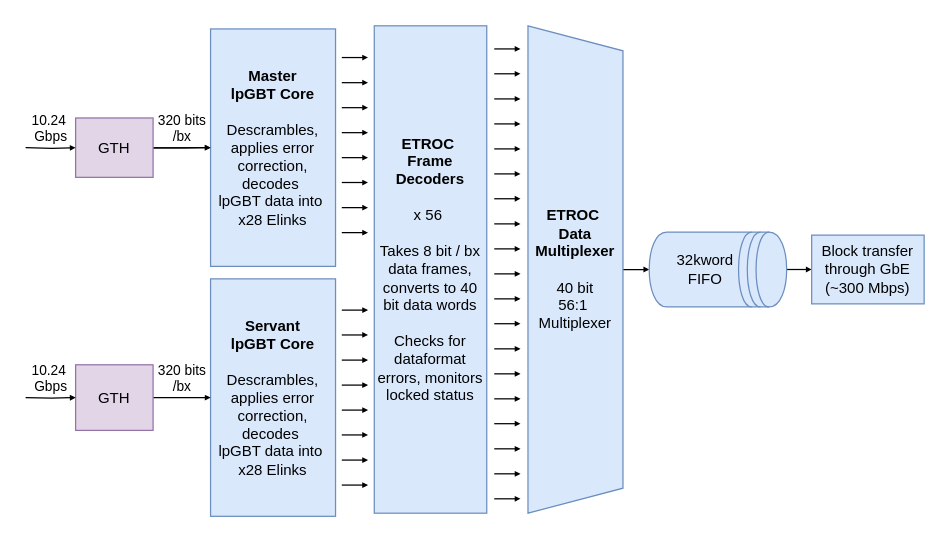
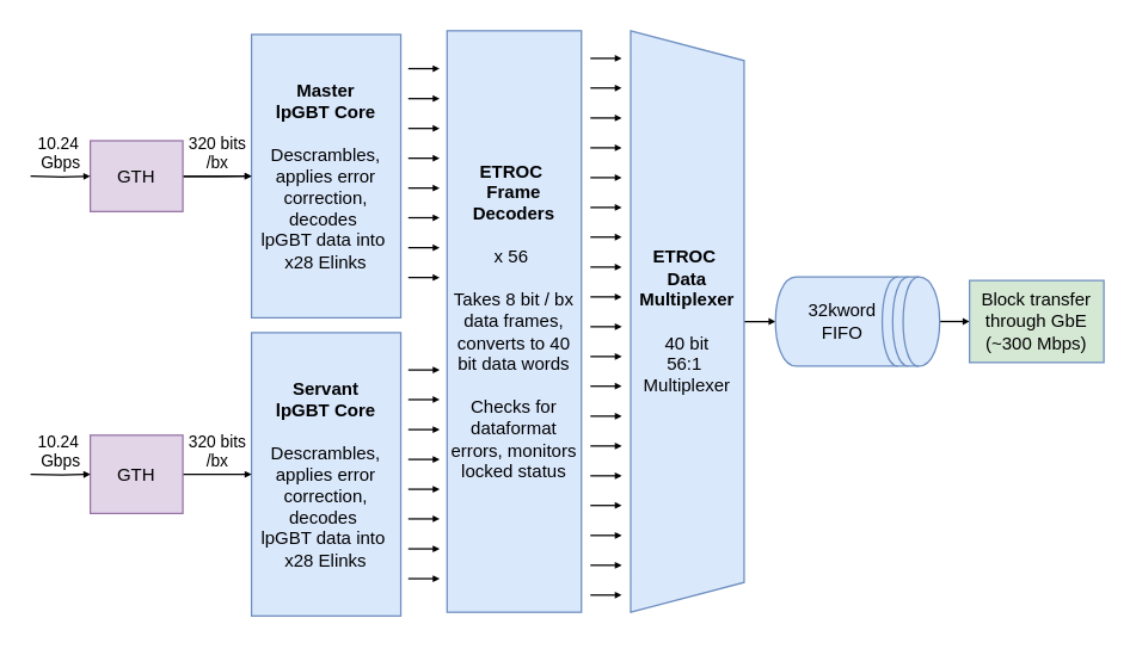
  <mxCell id="0" />
  <mxCell id="1" parent="0" />
  <mxCell id="2" value="&lt;b&gt;Master&lt;br&gt;lpGBT Core&lt;/b&gt;&lt;br&gt;&lt;br&gt;Descrambles, applies error correction, decodes&amp;nbsp;&lt;br&gt;lpGBT data into&amp;nbsp;&lt;br&gt;x28 Elinks" style="rounded=0;whiteSpace=wrap;html=1;fillColor=#dae8fc;strokeColor=#6c8ebf;" vertex="1" parent="1"><mxGeometry x="168" y="22.5" width="100" height="190" as="geometry" /></mxCell>
  <mxCell id="3" value="&lt;b&gt;Servant&lt;br&gt;lpGBT Core&lt;/b&gt;&lt;br&gt;&lt;br&gt;Descrambles, applies error correction, decodes&amp;nbsp;&lt;br&gt;lpGBT data into&amp;nbsp;&lt;br&gt;x28&amp;nbsp;Elinks" style="rounded=0;whiteSpace=wrap;html=1;fillColor=#dae8fc;strokeColor=#6c8ebf;" vertex="1" parent="1"><mxGeometry x="168" y="222.5" width="100" height="190" as="geometry" /></mxCell>
  <mxCell id="4" value="&lt;b&gt;ETROC&amp;nbsp;&lt;br&gt;Frame Decoders&lt;/b&gt;&lt;br&gt;&lt;br&gt;x 56&amp;nbsp;&lt;br&gt;&lt;br&gt;Takes 8 bit / bx data frames, converts to 40 bit data words&lt;br&gt;&lt;br&gt;Checks for dataformat errors, monitors locked status" style="rounded=0;whiteSpace=wrap;html=1;fillColor=#dae8fc;strokeColor=#6c8ebf;" vertex="1" parent="1"><mxGeometry x="299" y="20" width="90" height="390" as="geometry" /></mxCell>
  <mxCell id="5" style="edgeStyle=orthogonalEdgeStyle;shape=connector;rounded=0;orthogonalLoop=1;jettySize=auto;html=1;entryX=0.5;entryY=1;entryDx=0;entryDy=0;labelBackgroundColor=default;strokeColor=default;fontFamily=Helvetica;fontSize=11;fontColor=default;endArrow=block;endFill=1;startSize=5;endSize=2;" edge="1" parent="1" source="6" target="8"><mxGeometry relative="1" as="geometry" /></mxCell>
  <mxCell id="6" value="&lt;b&gt;ETROC&amp;nbsp;&lt;br&gt;Data&lt;br&gt;Multiplexer&lt;/b&gt;&lt;br&gt;&lt;br&gt;40 bit &lt;br&gt;56:1&amp;nbsp;&lt;br&gt;Multiplexer" style="shape=trapezoid;perimeter=trapezoidPerimeter;whiteSpace=wrap;html=1;fixedSize=1;fillColor=#dae8fc;strokeColor=#6c8ebf;rotation=0;labelPosition=center;verticalLabelPosition=middle;align=center;verticalAlign=middle;direction=south;" vertex="1" parent="1"><mxGeometry x="422" y="20" width="76" height="390" as="geometry" /></mxCell>
  <mxCell id="7" style="edgeStyle=orthogonalEdgeStyle;shape=connector;rounded=0;orthogonalLoop=1;jettySize=auto;html=1;exitX=0.5;exitY=0;exitDx=0;exitDy=0;entryX=0;entryY=0.5;entryDx=0;entryDy=0;labelBackgroundColor=default;strokeColor=default;fontFamily=Helvetica;fontSize=11;fontColor=default;endArrow=block;endFill=1;startSize=5;endSize=2;" edge="1" parent="1" source="8" target="9"><mxGeometry relative="1" as="geometry" /></mxCell>
  <mxCell id="8" value="32kword&lt;br&gt;FIFO" style="shape=datastore;whiteSpace=wrap;html=1;fillColor=#dae8fc;rotation=0;strokeColor=#6c8ebf;direction=south;" vertex="1" parent="1"><mxGeometry x="519" y="185" width="110" height="60" as="geometry" /></mxCell>
- <mxCell id="9" value="Block transfer through GbE&lt;br&gt;(~300 Mbps)" style="rounded=0;whiteSpace=wrap;html=1;fillColor=#dae8fc;strokeColor=#6c8ebf;" vertex="1" parent="1"><mxGeometry x="649" y="187.5" width="90" height="55" as="geometry" /></mxCell>
+ <mxCell id="9" value="Block transfer through GbE&lt;br&gt;(~300 Mbps)" style="rounded=0;whiteSpace=wrap;html=1;fillColor=#d5e8d4;strokeColor=#6c8ebf;" vertex="1" parent="1"><mxGeometry x="649" y="187.5" width="90" height="55" as="geometry" /></mxCell>
  <mxCell id="10" style="edgeStyle=orthogonalEdgeStyle;rounded=0;orthogonalLoop=1;jettySize=auto;html=1;exitX=0.5;exitY=0;exitDx=0;exitDy=0;entryX=0.5;entryY=1;entryDx=0;entryDy=0;endArrow=block;endFill=1;strokeWidth=1;startSize=5;endSize=2;" edge="1" parent="1"><mxGeometry relative="1" as="geometry"><mxPoint x="395" y="38.5" as="sourcePoint" /><mxPoint x="416" y="38.5" as="targetPoint" /></mxGeometry></mxCell>
  <mxCell id="11" style="edgeStyle=orthogonalEdgeStyle;rounded=0;orthogonalLoop=1;jettySize=auto;html=1;exitX=0.5;exitY=0;exitDx=0;exitDy=0;entryX=0.5;entryY=1;entryDx=0;entryDy=0;endArrow=block;endFill=1;strokeWidth=1;startSize=5;endSize=2;" edge="1" parent="1"><mxGeometry relative="1" as="geometry"><mxPoint x="395" y="58.39" as="sourcePoint" /><mxPoint x="416" y="58.39" as="targetPoint" /></mxGeometry></mxCell>
  <mxCell id="12" style="edgeStyle=orthogonalEdgeStyle;rounded=0;orthogonalLoop=1;jettySize=auto;html=1;exitX=0.5;exitY=0;exitDx=0;exitDy=0;entryX=0.5;entryY=1;entryDx=0;entryDy=0;endArrow=block;endFill=1;strokeWidth=1;startSize=5;endSize=2;" edge="1" parent="1"><mxGeometry relative="1" as="geometry"><mxPoint x="395" y="78.5" as="sourcePoint" /><mxPoint x="416" y="78.5" as="targetPoint" /></mxGeometry></mxCell>
  <mxCell id="13" style="edgeStyle=orthogonalEdgeStyle;rounded=0;orthogonalLoop=1;jettySize=auto;html=1;exitX=0.5;exitY=0;exitDx=0;exitDy=0;entryX=0.5;entryY=1;entryDx=0;entryDy=0;endArrow=block;endFill=1;strokeWidth=1;startSize=5;endSize=2;" edge="1" parent="1"><mxGeometry relative="1" as="geometry"><mxPoint x="395" y="98.5" as="sourcePoint" /><mxPoint x="416" y="98.5" as="targetPoint" /></mxGeometry></mxCell>
  <mxCell id="14" style="edgeStyle=orthogonalEdgeStyle;rounded=0;orthogonalLoop=1;jettySize=auto;html=1;exitX=0.5;exitY=0;exitDx=0;exitDy=0;entryX=0.5;entryY=1;entryDx=0;entryDy=0;endArrow=block;endFill=1;strokeWidth=1;startSize=5;endSize=2;" edge="1" parent="1"><mxGeometry relative="1" as="geometry"><mxPoint x="395" y="118.5" as="sourcePoint" /><mxPoint x="416" y="118.5" as="targetPoint" /></mxGeometry></mxCell>
  <mxCell id="15" style="edgeStyle=orthogonalEdgeStyle;rounded=0;orthogonalLoop=1;jettySize=auto;html=1;exitX=0.5;exitY=0;exitDx=0;exitDy=0;entryX=0.5;entryY=1;entryDx=0;entryDy=0;endArrow=block;endFill=1;strokeWidth=1;startSize=5;endSize=2;" edge="1" parent="1"><mxGeometry relative="1" as="geometry"><mxPoint x="395" y="138.5" as="sourcePoint" /><mxPoint x="416" y="138.5" as="targetPoint" /></mxGeometry></mxCell>
  <mxCell id="16" style="edgeStyle=orthogonalEdgeStyle;rounded=0;orthogonalLoop=1;jettySize=auto;html=1;exitX=0.5;exitY=0;exitDx=0;exitDy=0;entryX=0.5;entryY=1;entryDx=0;entryDy=0;endArrow=block;endFill=1;strokeWidth=1;startSize=5;endSize=2;" edge="1" parent="1"><mxGeometry relative="1" as="geometry"><mxPoint x="395" y="158.39" as="sourcePoint" /><mxPoint x="416" y="158.39" as="targetPoint" /></mxGeometry></mxCell>
  <mxCell id="17" style="edgeStyle=orthogonalEdgeStyle;rounded=0;orthogonalLoop=1;jettySize=auto;html=1;exitX=0.5;exitY=0;exitDx=0;exitDy=0;entryX=0.5;entryY=1;entryDx=0;entryDy=0;endArrow=block;endFill=1;strokeWidth=1;startSize=5;endSize=2;" edge="1" parent="1"><mxGeometry relative="1" as="geometry"><mxPoint x="395" y="178.5" as="sourcePoint" /><mxPoint x="416" y="178.5" as="targetPoint" /></mxGeometry></mxCell>
  <mxCell id="18" style="edgeStyle=orthogonalEdgeStyle;rounded=0;orthogonalLoop=1;jettySize=auto;html=1;exitX=0.5;exitY=0;exitDx=0;exitDy=0;entryX=0.5;entryY=1;entryDx=0;entryDy=0;endArrow=block;endFill=1;strokeWidth=1;startSize=5;endSize=2;" edge="1" parent="1"><mxGeometry relative="1" as="geometry"><mxPoint x="395" y="198.5" as="sourcePoint" /><mxPoint x="416" y="198.5" as="targetPoint" /></mxGeometry></mxCell>
  <mxCell id="19" style="edgeStyle=orthogonalEdgeStyle;rounded=0;orthogonalLoop=1;jettySize=auto;html=1;exitX=0.5;exitY=0;exitDx=0;exitDy=0;entryX=0.5;entryY=1;entryDx=0;entryDy=0;endArrow=block;endFill=1;strokeWidth=1;startSize=5;endSize=2;" edge="1" parent="1"><mxGeometry relative="1" as="geometry"><mxPoint x="395" y="218.5" as="sourcePoint" /><mxPoint x="416" y="218.5" as="targetPoint" /></mxGeometry></mxCell>
  <mxCell id="20" style="edgeStyle=orthogonalEdgeStyle;rounded=0;orthogonalLoop=1;jettySize=auto;html=1;exitX=0.5;exitY=0;exitDx=0;exitDy=0;entryX=0.5;entryY=1;entryDx=0;entryDy=0;endArrow=block;endFill=1;strokeWidth=1;startSize=5;endSize=2;" edge="1" parent="1"><mxGeometry relative="1" as="geometry"><mxPoint x="395" y="238.5" as="sourcePoint" /><mxPoint x="416" y="238.5" as="targetPoint" /></mxGeometry></mxCell>
  <mxCell id="21" style="edgeStyle=orthogonalEdgeStyle;rounded=0;orthogonalLoop=1;jettySize=auto;html=1;exitX=0.5;exitY=0;exitDx=0;exitDy=0;entryX=0.5;entryY=1;entryDx=0;entryDy=0;endArrow=block;endFill=1;strokeWidth=1;startSize=5;endSize=2;" edge="1" parent="1"><mxGeometry relative="1" as="geometry"><mxPoint x="395" y="258.39" as="sourcePoint" /><mxPoint x="416" y="258.39" as="targetPoint" /></mxGeometry></mxCell>
  <mxCell id="22" style="edgeStyle=orthogonalEdgeStyle;rounded=0;orthogonalLoop=1;jettySize=auto;html=1;exitX=0.5;exitY=0;exitDx=0;exitDy=0;entryX=0.5;entryY=1;entryDx=0;entryDy=0;endArrow=block;endFill=1;strokeWidth=1;startSize=5;endSize=2;" edge="1" parent="1"><mxGeometry relative="1" as="geometry"><mxPoint x="395" y="278.5" as="sourcePoint" /><mxPoint x="416" y="278.5" as="targetPoint" /></mxGeometry></mxCell>
  <mxCell id="23" style="edgeStyle=orthogonalEdgeStyle;rounded=0;orthogonalLoop=1;jettySize=auto;html=1;exitX=0.5;exitY=0;exitDx=0;exitDy=0;entryX=0.5;entryY=1;entryDx=0;entryDy=0;endArrow=block;endFill=1;strokeWidth=1;startSize=5;endSize=2;" edge="1" parent="1"><mxGeometry relative="1" as="geometry"><mxPoint x="395" y="298.5" as="sourcePoint" /><mxPoint x="416" y="298.5" as="targetPoint" /></mxGeometry></mxCell>
  <mxCell id="24" style="edgeStyle=orthogonalEdgeStyle;rounded=0;orthogonalLoop=1;jettySize=auto;html=1;exitX=0.5;exitY=0;exitDx=0;exitDy=0;entryX=0.5;entryY=1;entryDx=0;entryDy=0;endArrow=block;endFill=1;strokeWidth=1;startSize=5;endSize=2;" edge="1" parent="1"><mxGeometry relative="1" as="geometry"><mxPoint x="395" y="318.5" as="sourcePoint" /><mxPoint x="416" y="318.5" as="targetPoint" /></mxGeometry></mxCell>
  <mxCell id="25" style="edgeStyle=orthogonalEdgeStyle;rounded=0;orthogonalLoop=1;jettySize=auto;html=1;exitX=0.5;exitY=0;exitDx=0;exitDy=0;entryX=0.5;entryY=1;entryDx=0;entryDy=0;endArrow=block;endFill=1;strokeWidth=1;startSize=5;endSize=2;" edge="1" parent="1"><mxGeometry relative="1" as="geometry"><mxPoint x="395" y="338.39" as="sourcePoint" /><mxPoint x="416" y="338.39" as="targetPoint" /></mxGeometry></mxCell>
  <mxCell id="26" style="edgeStyle=orthogonalEdgeStyle;rounded=0;orthogonalLoop=1;jettySize=auto;html=1;exitX=0.5;exitY=0;exitDx=0;exitDy=0;entryX=0.5;entryY=1;entryDx=0;entryDy=0;endArrow=block;endFill=1;strokeWidth=1;startSize=5;endSize=2;" edge="1" parent="1"><mxGeometry relative="1" as="geometry"><mxPoint x="395" y="358.5" as="sourcePoint" /><mxPoint x="416" y="358.5" as="targetPoint" /></mxGeometry></mxCell>
  <mxCell id="27" style="edgeStyle=orthogonalEdgeStyle;rounded=0;orthogonalLoop=1;jettySize=auto;html=1;exitX=0.5;exitY=0;exitDx=0;exitDy=0;entryX=0.5;entryY=1;entryDx=0;entryDy=0;endArrow=block;endFill=1;strokeWidth=1;startSize=5;endSize=2;" edge="1" parent="1"><mxGeometry relative="1" as="geometry"><mxPoint x="395" y="378.5" as="sourcePoint" /><mxPoint x="416" y="378.5" as="targetPoint" /></mxGeometry></mxCell>
  <mxCell id="28" style="edgeStyle=orthogonalEdgeStyle;rounded=0;orthogonalLoop=1;jettySize=auto;html=1;exitX=0.5;exitY=0;exitDx=0;exitDy=0;entryX=0.5;entryY=1;entryDx=0;entryDy=0;endArrow=block;endFill=1;strokeWidth=1;startSize=5;endSize=2;" edge="1" parent="1"><mxGeometry relative="1" as="geometry"><mxPoint x="395" y="398.5" as="sourcePoint" /><mxPoint x="416" y="398.5" as="targetPoint" /></mxGeometry></mxCell>
  <mxCell id="29" style="edgeStyle=orthogonalEdgeStyle;rounded=0;orthogonalLoop=1;jettySize=auto;html=1;exitX=0.5;exitY=0;exitDx=0;exitDy=0;entryX=0.5;entryY=1;entryDx=0;entryDy=0;endArrow=block;endFill=1;strokeWidth=1;startSize=5;endSize=2;" edge="1" parent="1"><mxGeometry relative="1" as="geometry"><mxPoint x="273" y="45.39" as="sourcePoint" /><mxPoint x="294" y="45.39" as="targetPoint" /></mxGeometry></mxCell>
  <mxCell id="30" style="edgeStyle=orthogonalEdgeStyle;rounded=0;orthogonalLoop=1;jettySize=auto;html=1;exitX=0.5;exitY=0;exitDx=0;exitDy=0;entryX=0.5;entryY=1;entryDx=0;entryDy=0;endArrow=block;endFill=1;strokeWidth=1;startSize=5;endSize=2;" edge="1" parent="1"><mxGeometry relative="1" as="geometry"><mxPoint x="273" y="65.5" as="sourcePoint" /><mxPoint x="294" y="65.5" as="targetPoint" /></mxGeometry></mxCell>
  <mxCell id="31" style="edgeStyle=orthogonalEdgeStyle;rounded=0;orthogonalLoop=1;jettySize=auto;html=1;exitX=0.5;exitY=0;exitDx=0;exitDy=0;entryX=0.5;entryY=1;entryDx=0;entryDy=0;endArrow=block;endFill=1;strokeWidth=1;startSize=5;endSize=2;" edge="1" parent="1"><mxGeometry relative="1" as="geometry"><mxPoint x="273" y="85.5" as="sourcePoint" /><mxPoint x="294" y="85.5" as="targetPoint" /></mxGeometry></mxCell>
  <mxCell id="32" style="edgeStyle=orthogonalEdgeStyle;rounded=0;orthogonalLoop=1;jettySize=auto;html=1;exitX=0.5;exitY=0;exitDx=0;exitDy=0;entryX=0.5;entryY=1;entryDx=0;entryDy=0;endArrow=block;endFill=1;strokeWidth=1;startSize=5;endSize=2;" edge="1" parent="1"><mxGeometry relative="1" as="geometry"><mxPoint x="273" y="105.5" as="sourcePoint" /><mxPoint x="294" y="105.5" as="targetPoint" /></mxGeometry></mxCell>
  <mxCell id="33" style="edgeStyle=orthogonalEdgeStyle;rounded=0;orthogonalLoop=1;jettySize=auto;html=1;exitX=0.5;exitY=0;exitDx=0;exitDy=0;entryX=0.5;entryY=1;entryDx=0;entryDy=0;endArrow=block;endFill=1;strokeWidth=1;startSize=5;endSize=2;" edge="1" parent="1"><mxGeometry relative="1" as="geometry"><mxPoint x="273" y="125.5" as="sourcePoint" /><mxPoint x="294" y="125.5" as="targetPoint" /></mxGeometry></mxCell>
  <mxCell id="34" style="edgeStyle=orthogonalEdgeStyle;rounded=0;orthogonalLoop=1;jettySize=auto;html=1;exitX=0.5;exitY=0;exitDx=0;exitDy=0;entryX=0.5;entryY=1;entryDx=0;entryDy=0;endArrow=block;endFill=1;strokeWidth=1;startSize=5;endSize=2;" edge="1" parent="1"><mxGeometry relative="1" as="geometry"><mxPoint x="273" y="145.39" as="sourcePoint" /><mxPoint x="294" y="145.39" as="targetPoint" /></mxGeometry></mxCell>
  <mxCell id="35" style="edgeStyle=orthogonalEdgeStyle;rounded=0;orthogonalLoop=1;jettySize=auto;html=1;exitX=0.5;exitY=0;exitDx=0;exitDy=0;entryX=0.5;entryY=1;entryDx=0;entryDy=0;endArrow=block;endFill=1;strokeWidth=1;startSize=5;endSize=2;" edge="1" parent="1"><mxGeometry relative="1" as="geometry"><mxPoint x="273" y="165.5" as="sourcePoint" /><mxPoint x="294" y="165.5" as="targetPoint" /></mxGeometry></mxCell>
  <mxCell id="36" style="edgeStyle=orthogonalEdgeStyle;rounded=0;orthogonalLoop=1;jettySize=auto;html=1;exitX=0.5;exitY=0;exitDx=0;exitDy=0;entryX=0.5;entryY=1;entryDx=0;entryDy=0;endArrow=block;endFill=1;strokeWidth=1;startSize=5;endSize=2;" edge="1" parent="1"><mxGeometry relative="1" as="geometry"><mxPoint x="273" y="185.5" as="sourcePoint" /><mxPoint x="294" y="185.5" as="targetPoint" /></mxGeometry></mxCell>
  <mxCell id="37" style="edgeStyle=orthogonalEdgeStyle;rounded=0;orthogonalLoop=1;jettySize=auto;html=1;exitX=0.5;exitY=0;exitDx=0;exitDy=0;entryX=0.5;entryY=1;entryDx=0;entryDy=0;endArrow=block;endFill=1;strokeWidth=1;startSize=5;endSize=2;" edge="1" parent="1"><mxGeometry relative="1" as="geometry"><mxPoint x="273" y="247.5" as="sourcePoint" /><mxPoint x="294" y="247.5" as="targetPoint" /></mxGeometry></mxCell>
  <mxCell id="38" style="edgeStyle=orthogonalEdgeStyle;rounded=0;orthogonalLoop=1;jettySize=auto;html=1;exitX=0.5;exitY=0;exitDx=0;exitDy=0;entryX=0.5;entryY=1;entryDx=0;entryDy=0;endArrow=block;endFill=1;strokeWidth=1;startSize=5;endSize=2;" edge="1" parent="1"><mxGeometry relative="1" as="geometry"><mxPoint x="273" y="267.39" as="sourcePoint" /><mxPoint x="294" y="267.39" as="targetPoint" /></mxGeometry></mxCell>
  <mxCell id="39" style="edgeStyle=orthogonalEdgeStyle;rounded=0;orthogonalLoop=1;jettySize=auto;html=1;exitX=0.5;exitY=0;exitDx=0;exitDy=0;entryX=0.5;entryY=1;entryDx=0;entryDy=0;endArrow=block;endFill=1;strokeWidth=1;startSize=5;endSize=2;" edge="1" parent="1"><mxGeometry relative="1" as="geometry"><mxPoint x="273" y="287.5" as="sourcePoint" /><mxPoint x="294" y="287.5" as="targetPoint" /></mxGeometry></mxCell>
  <mxCell id="40" style="edgeStyle=orthogonalEdgeStyle;rounded=0;orthogonalLoop=1;jettySize=auto;html=1;exitX=0.5;exitY=0;exitDx=0;exitDy=0;entryX=0.5;entryY=1;entryDx=0;entryDy=0;endArrow=block;endFill=1;strokeWidth=1;startSize=5;endSize=2;" edge="1" parent="1"><mxGeometry relative="1" as="geometry"><mxPoint x="273" y="307.5" as="sourcePoint" /><mxPoint x="294" y="307.5" as="targetPoint" /></mxGeometry></mxCell>
  <mxCell id="41" style="edgeStyle=orthogonalEdgeStyle;rounded=0;orthogonalLoop=1;jettySize=auto;html=1;exitX=0.5;exitY=0;exitDx=0;exitDy=0;entryX=0.5;entryY=1;entryDx=0;entryDy=0;endArrow=block;endFill=1;strokeWidth=1;startSize=5;endSize=2;" edge="1" parent="1"><mxGeometry relative="1" as="geometry"><mxPoint x="273" y="327.5" as="sourcePoint" /><mxPoint x="294" y="327.5" as="targetPoint" /></mxGeometry></mxCell>
  <mxCell id="42" style="edgeStyle=orthogonalEdgeStyle;rounded=0;orthogonalLoop=1;jettySize=auto;html=1;exitX=0.5;exitY=0;exitDx=0;exitDy=0;entryX=0.5;entryY=1;entryDx=0;entryDy=0;endArrow=block;endFill=1;strokeWidth=1;startSize=5;endSize=2;" edge="1" parent="1"><mxGeometry relative="1" as="geometry"><mxPoint x="273" y="347.39" as="sourcePoint" /><mxPoint x="294" y="347.39" as="targetPoint" /></mxGeometry></mxCell>
  <mxCell id="43" style="edgeStyle=orthogonalEdgeStyle;rounded=0;orthogonalLoop=1;jettySize=auto;html=1;exitX=0.5;exitY=0;exitDx=0;exitDy=0;entryX=0.5;entryY=1;entryDx=0;entryDy=0;endArrow=block;endFill=1;strokeWidth=1;startSize=5;endSize=2;" edge="1" parent="1"><mxGeometry relative="1" as="geometry"><mxPoint x="273" y="367.5" as="sourcePoint" /><mxPoint x="294" y="367.5" as="targetPoint" /></mxGeometry></mxCell>
  <mxCell id="44" style="edgeStyle=orthogonalEdgeStyle;rounded=0;orthogonalLoop=1;jettySize=auto;html=1;exitX=0.5;exitY=0;exitDx=0;exitDy=0;entryX=0.5;entryY=1;entryDx=0;entryDy=0;endArrow=block;endFill=1;strokeWidth=1;startSize=5;endSize=2;" edge="1" parent="1"><mxGeometry relative="1" as="geometry"><mxPoint x="273" y="387.5" as="sourcePoint" /><mxPoint x="294" y="387.5" as="targetPoint" /></mxGeometry></mxCell>
  <mxCell id="45" value="320 bits&lt;br&gt;/bx" style="edgeStyle=orthogonalEdgeStyle;shape=connector;rounded=0;orthogonalLoop=1;jettySize=auto;html=1;labelBackgroundColor=default;strokeColor=default;fontFamily=Helvetica;fontSize=11;fontColor=default;endArrow=block;endFill=1;startSize=5;endSize=2;verticalAlign=bottom;" edge="1" parent="1" source="47" target="2"><mxGeometry relative="1" as="geometry" /></mxCell>
  <mxCell id="46" value="" style="edgeStyle=orthogonalEdgeStyle;shape=connector;rounded=0;orthogonalLoop=1;jettySize=auto;html=1;labelBackgroundColor=default;strokeColor=default;fontFamily=Helvetica;fontSize=11;fontColor=default;endArrow=block;endFill=1;startSize=5;endSize=2;" edge="1" parent="1" source="47" target="2"><mxGeometry relative="1" as="geometry" /></mxCell>
  <mxCell id="47" value="GTH" style="rounded=0;whiteSpace=wrap;html=1;fillColor=#e1d5e7;strokeColor=#9673a6;" vertex="1" parent="1"><mxGeometry x="60" y="93.75" width="62" height="47.5" as="geometry" /></mxCell>
  <mxCell id="48" value="320 bits&lt;br&gt;/bx" style="edgeStyle=orthogonalEdgeStyle;shape=connector;rounded=0;orthogonalLoop=1;jettySize=auto;html=1;exitX=1;exitY=0.5;exitDx=0;exitDy=0;entryX=0;entryY=0.5;entryDx=0;entryDy=0;labelBackgroundColor=default;strokeColor=default;fontFamily=Helvetica;fontSize=11;fontColor=default;endArrow=block;endFill=1;startSize=5;endSize=2;labelPosition=center;verticalLabelPosition=top;align=center;verticalAlign=bottom;" edge="1" parent="1" source="49" target="3"><mxGeometry relative="1" as="geometry" /></mxCell>
  <mxCell id="49" value="GTH" style="rounded=0;whiteSpace=wrap;html=1;fillColor=#e1d5e7;strokeColor=#9673a6;" vertex="1" parent="1"><mxGeometry x="60" y="291.25" width="62" height="52.5" as="geometry" /></mxCell>
  <mxCell id="50" value="10.24&amp;nbsp;&lt;br&gt;Gbps" style="edgeStyle=orthogonalEdgeStyle;shape=connector;rounded=0;orthogonalLoop=1;jettySize=auto;html=1;entryX=0;entryY=0.5;entryDx=0;entryDy=0;labelBackgroundColor=default;strokeColor=default;fontFamily=Helvetica;fontSize=11;fontColor=default;endArrow=block;endFill=1;startSize=5;endSize=2;verticalAlign=bottom;" edge="1" parent="1" target="47"><mxGeometry relative="1" as="geometry"><mxPoint x="20" y="117.56" as="sourcePoint" /></mxGeometry></mxCell>
  <mxCell id="51" value="&lt;span style=&quot;color: rgb(0, 0, 0); font-family: Helvetica; font-size: 11px; font-style: normal; font-variant-ligatures: normal; font-variant-caps: normal; font-weight: 400; letter-spacing: normal; orphans: 2; text-align: center; text-indent: 0px; text-transform: none; widows: 2; word-spacing: 0px; -webkit-text-stroke-width: 0px; background-color: rgb(255, 255, 255); text-decoration-thickness: initial; text-decoration-style: initial; text-decoration-color: initial; float: none; display: inline !important;&quot;&gt;10.24&amp;nbsp;&lt;/span&gt;&lt;br style=&quot;color: rgb(0, 0, 0); font-family: Helvetica; font-size: 11px; font-style: normal; font-variant-ligatures: normal; font-variant-caps: normal; font-weight: 400; letter-spacing: normal; orphans: 2; text-align: center; text-indent: 0px; text-transform: none; widows: 2; word-spacing: 0px; -webkit-text-stroke-width: 0px; text-decoration-thickness: initial; text-decoration-style: initial; text-decoration-color: initial;&quot;&gt;&lt;span style=&quot;color: rgb(0, 0, 0); font-family: Helvetica; font-size: 11px; font-style: normal; font-variant-ligatures: normal; font-variant-caps: normal; font-weight: 400; letter-spacing: normal; orphans: 2; text-align: center; text-indent: 0px; text-transform: none; widows: 2; word-spacing: 0px; -webkit-text-stroke-width: 0px; background-color: rgb(255, 255, 255); text-decoration-thickness: initial; text-decoration-style: initial; text-decoration-color: initial; float: none; display: inline !important;&quot;&gt;Gbps&lt;/span&gt;" style="edgeStyle=orthogonalEdgeStyle;shape=connector;rounded=0;orthogonalLoop=1;jettySize=auto;html=1;exitX=1;exitY=0.5;exitDx=0;exitDy=0;entryX=0;entryY=0.5;entryDx=0;entryDy=0;labelBackgroundColor=default;strokeColor=default;fontFamily=Helvetica;fontSize=11;fontColor=default;endArrow=block;endFill=1;startSize=5;endSize=2;verticalAlign=bottom;" edge="1" parent="1" target="49"><mxGeometry relative="1" as="geometry"><mxPoint x="20" y="317.5" as="sourcePoint" /></mxGeometry></mxCell>
